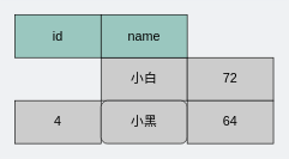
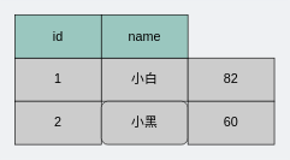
  <mxCell id="0" />
  <mxCell id="1" parent="0" />
+ <mxCell id="2" value="1" style="rounded=0;whiteSpace=wrap;html=1;fillColor=#CCCCCC;gradientColor=none;fontSize=18;" vertex="1" parent="1"><mxGeometry x="20" y="80" width="120" height="60" as="geometry" /></mxCell>
  <mxCell id="3" value="小白" style="rounded=0;whiteSpace=wrap;html=1;fillColor=#CCCCCC;gradientColor=none;fontSize=18;" vertex="1" parent="1"><mxGeometry x="140" y="80" width="120" height="60" as="geometry" /></mxCell>
- <mxCell id="4" value="&lt;span style=&quot;font-size: 18px;&quot;&gt;72&lt;/span&gt;" style="rounded=0;whiteSpace=wrap;html=1;fillColor=#CCCCCC;gradientColor=none;fontSize=18;" vertex="1" parent="1"><mxGeometry x="260" y="80" width="120" height="60" as="geometry" /></mxCell>
- <mxCell id="5" value="4" style="rounded=0;whiteSpace=wrap;html=1;fillColor=#CCCCCC;gradientColor=none;fontSize=18;" vertex="1" parent="1"><mxGeometry x="20" y="140" width="120" height="60" as="geometry" /></mxCell>
+ <mxCell id="4" value="&lt;span style=&quot;font-size: 18px;&quot;&gt;82&lt;/span&gt;" style="rounded=0;whiteSpace=wrap;html=1;fillColor=#CCCCCC;gradientColor=none;fontSize=18;" vertex="1" parent="1"><mxGeometry x="260" y="80" width="120" height="60" as="geometry" /></mxCell>
+ <mxCell id="5" value="2" style="rounded=0;whiteSpace=wrap;html=1;fillColor=#CCCCCC;gradientColor=none;fontSize=18;" vertex="1" parent="1"><mxGeometry x="20" y="140" width="120" height="60" as="geometry" /></mxCell>
  <mxCell id="6" value="小黑" style="whiteSpace=wrap;html=1;fillColor=#CCCCCC;gradientColor=none;fontSize=18;rounded=1;" vertex="1" parent="1"><mxGeometry x="140" y="140" width="120" height="60" as="geometry" /></mxCell>
- <mxCell id="7" value="&lt;span style=&quot;font-size: 18px;&quot;&gt;64&lt;/span&gt;" style="rounded=0;whiteSpace=wrap;html=1;fillColor=#CCCCCC;gradientColor=none;fontSize=18;" vertex="1" parent="1"><mxGeometry x="260" y="140" width="120" height="60" as="geometry" /></mxCell>
+ <mxCell id="7" value="&lt;span style=&quot;font-size: 18px;&quot;&gt;60&lt;/span&gt;" style="rounded=0;whiteSpace=wrap;html=1;fillColor=#CCCCCC;gradientColor=none;fontSize=18;" vertex="1" parent="1"><mxGeometry x="260" y="140" width="120" height="60" as="geometry" /></mxCell>
  <mxCell id="8" value="id" style="rounded=0;whiteSpace=wrap;html=1;fillColor=#9AC7BF;gradientColor=none;fontSize=18;" vertex="1" parent="1"><mxGeometry x="20" y="20" width="120" height="60" as="geometry" /></mxCell>
  <mxCell id="9" value="name" style="rounded=0;whiteSpace=wrap;html=1;fillColor=#9AC7BF;gradientColor=none;fontSize=18;" vertex="1" parent="1"><mxGeometry x="140" y="20" width="120" height="60" as="geometry" /></mxCell>
